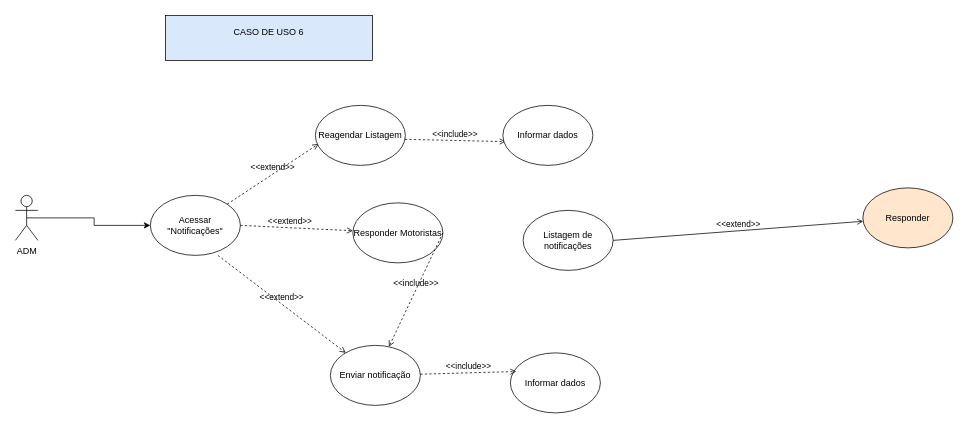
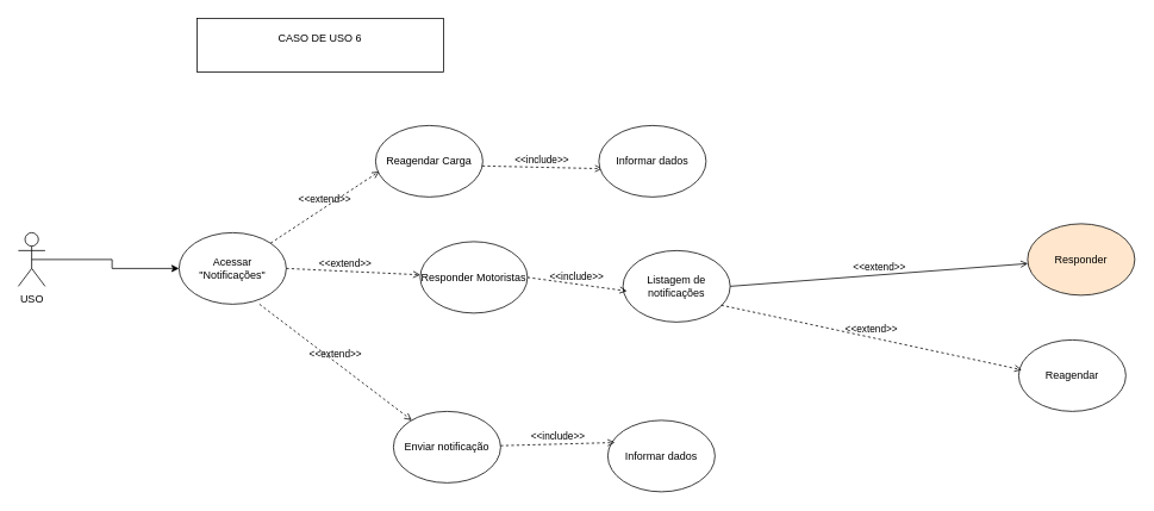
  <mxCell id="0" />
  <mxCell id="1" parent="0" />
- <mxCell id="2" value="ADM&lt;div&gt;&lt;br&gt;&lt;/div&gt;" style="shape=umlActor;verticalLabelPosition=bottom;verticalAlign=top;html=1;outlineConnect=0;" vertex="1" parent="1"><mxGeometry x="20" y="260" width="30" height="60" as="geometry" /></mxCell>
+ <mxCell id="2" value="USO&lt;div&gt;&lt;br&gt;&lt;/div&gt;" style="shape=umlActor;verticalLabelPosition=bottom;verticalAlign=top;html=1;outlineConnect=0;" vertex="1" parent="1"><mxGeometry x="20" y="260" width="30" height="60" as="geometry" /></mxCell>
  <mxCell id="3" style="edgeStyle=orthogonalEdgeStyle;rounded=0;orthogonalLoop=1;jettySize=auto;html=1;exitX=0.5;exitY=0.5;exitDx=0;exitDy=0;exitPerimeter=0;" edge="1" parent="1" source="2" target="5"><mxGeometry relative="1" as="geometry"><mxPoint x="-20" y="334" as="sourcePoint" /><mxPoint x="200" y="300" as="targetPoint" /></mxGeometry></mxCell>
- <mxCell id="4" value="CASO DE USO 6&lt;div&gt;&lt;br&gt;&lt;/div&gt;" style="rounded=0;whiteSpace=wrap;html=1;fillColor=#dae8fc;" vertex="1" parent="1"><mxGeometry x="220" y="20" width="276" height="60" as="geometry" /></mxCell>
+ <mxCell id="4" value="CASO DE USO 6&lt;div&gt;&lt;br&gt;&lt;/div&gt;" style="rounded=0;whiteSpace=wrap;html=1;" vertex="1" parent="1"><mxGeometry x="220" y="20" width="276" height="60" as="geometry" /></mxCell>
  <mxCell id="5" value="Acessar &quot;Notificações&quot;" style="ellipse;whiteSpace=wrap;html=1;" vertex="1" parent="1"><mxGeometry x="200" y="260" width="120" height="80" as="geometry" /></mxCell>
  <mxCell id="6" value="&amp;lt;&amp;lt;extend&amp;gt;&amp;gt;" style="html=1;verticalAlign=bottom;labelBackgroundColor=none;endArrow=open;endFill=0;dashed=1;rounded=0;exitX=1;exitY=0;exitDx=0;exitDy=0;entryX=0.035;entryY=0.643;entryDx=0;entryDy=0;entryPerimeter=0;" edge="1" parent="1" source="5" target="9"><mxGeometry width="160" relative="1" as="geometry"><mxPoint x="390" y="180" as="sourcePoint" /><mxPoint x="410" y="200" as="targetPoint" /></mxGeometry></mxCell>
  <mxCell id="7" value="&amp;lt;&amp;lt;extend&amp;gt;&amp;gt;" style="html=1;verticalAlign=bottom;labelBackgroundColor=none;endArrow=open;endFill=0;dashed=1;rounded=0;exitX=1;exitY=0.5;exitDx=0;exitDy=0;" edge="1" parent="1" source="5" target="10"><mxGeometry x="-0.125" width="160" relative="1" as="geometry"><mxPoint x="350" y="299.5" as="sourcePoint" /><mxPoint x="430" y="300" as="targetPoint" /><mxPoint as="offset" /></mxGeometry></mxCell>
  <mxCell id="8" value="&amp;lt;&amp;lt;extend&amp;gt;&amp;gt;" style="html=1;verticalAlign=bottom;labelBackgroundColor=none;endArrow=open;endFill=0;dashed=1;rounded=0;exitX=0.75;exitY=1;exitDx=0;exitDy=0;exitPerimeter=0;" edge="1" parent="1" source="5" target="11"><mxGeometry width="160" relative="1" as="geometry"><mxPoint x="440" y="460" as="sourcePoint" /><mxPoint x="420" y="390" as="targetPoint" /></mxGeometry></mxCell>
- <mxCell id="9" value="Reagendar Listagem" style="ellipse;whiteSpace=wrap;html=1;" vertex="1" parent="1"><mxGeometry x="420" y="140" width="120" height="80" as="geometry" /></mxCell>
+ <mxCell id="9" value="Reagendar Carga" style="ellipse;whiteSpace=wrap;html=1;" vertex="1" parent="1"><mxGeometry x="420" y="140" width="120" height="80" as="geometry" /></mxCell>
  <mxCell id="10" value="Responder Motoristas" style="ellipse;whiteSpace=wrap;html=1;" vertex="1" parent="1"><mxGeometry x="470" y="270" width="120" height="80" as="geometry" /></mxCell>
  <mxCell id="11" value="Enviar notificação" style="ellipse;whiteSpace=wrap;html=1;" vertex="1" parent="1"><mxGeometry x="440" y="460" width="120" height="80" as="geometry" /></mxCell>
  <mxCell id="12" value="&amp;lt;&amp;lt;include&amp;gt;&amp;gt;" style="html=1;verticalAlign=bottom;labelBackgroundColor=none;endArrow=open;endFill=0;dashed=1;rounded=0;exitX=0.995;exitY=0.566;exitDx=0;exitDy=0;exitPerimeter=0;entryX=0.032;entryY=0.604;entryDx=0;entryDy=0;entryPerimeter=0;" edge="1" parent="1" source="9" target="13"><mxGeometry width="160" relative="1" as="geometry"><mxPoint x="730" y="260" as="sourcePoint" /><mxPoint x="680" y="180" as="targetPoint" /></mxGeometry></mxCell>
  <mxCell id="13" value="Informar dados" style="ellipse;whiteSpace=wrap;html=1;" vertex="1" parent="1"><mxGeometry x="670" y="140" width="120" height="80" as="geometry" /></mxCell>
  <mxCell id="14" value="Listagem de notificações" style="ellipse;whiteSpace=wrap;html=1;" vertex="1" parent="1"><mxGeometry x="697" y="280" width="120" height="80" as="geometry" /></mxCell>
  <mxCell id="15" value="Informar dados" style="ellipse;whiteSpace=wrap;html=1;" vertex="1" parent="1"><mxGeometry x="680" y="470" width="120" height="80" as="geometry" /></mxCell>
- <mxCell id="16" value="&amp;lt;&amp;lt;include&amp;gt;&amp;gt;" style="html=1;verticalAlign=bottom;labelBackgroundColor=none;endArrow=open;endFill=0;dashed=1;rounded=0;exitX=1;exitY=0.5;exitDx=0;exitDy=0;" edge="1" parent="1" source="10" target="11"><mxGeometry width="160" relative="1" as="geometry"><mxPoint x="630" y="310" as="sourcePoint" /><mxPoint x="765" y="313" as="targetPoint" /></mxGeometry></mxCell>
+ <mxCell id="16" value="&amp;lt;&amp;lt;include&amp;gt;&amp;gt;" style="html=1;verticalAlign=bottom;labelBackgroundColor=none;endArrow=open;endFill=0;dashed=1;rounded=0;exitX=1;exitY=0.5;exitDx=0;exitDy=0;entryX=0.037;entryY=0.566;entryDx=0;entryDy=0;entryPerimeter=0;" edge="1" parent="1" source="10" target="14"><mxGeometry width="160" relative="1" as="geometry"><mxPoint x="630" y="310" as="sourcePoint" /><mxPoint x="765" y="313" as="targetPoint" /></mxGeometry></mxCell>
  <mxCell id="17" value="&amp;lt;&amp;lt;include&amp;gt;&amp;gt;" style="html=1;verticalAlign=bottom;labelBackgroundColor=none;endArrow=open;endFill=0;dashed=1;rounded=0;entryX=0.066;entryY=0.311;entryDx=0;entryDy=0;entryPerimeter=0;" edge="1" parent="1" source="11" target="15"><mxGeometry width="160" relative="1" as="geometry"><mxPoint x="620" y="400" as="sourcePoint" /><mxPoint x="755" y="403" as="targetPoint" /></mxGeometry></mxCell>
  <mxCell id="18" value="&amp;lt;&amp;lt;extend&amp;gt;&amp;gt;" style="html=1;verticalAlign=bottom;labelBackgroundColor=none;endArrow=open;endFill=0;dashed=0;rounded=0;exitX=1;exitY=0.5;exitDx=0;exitDy=0;" edge="1" parent="1" source="14" target="19"><mxGeometry width="160" relative="1" as="geometry"><mxPoint x="860" y="320" as="sourcePoint" /><mxPoint x="960" y="330" as="targetPoint" /></mxGeometry></mxCell>
  <mxCell id="19" value="Responder" style="ellipse;whiteSpace=wrap;html=1;fillColor=#ffe6cc;" vertex="1" parent="1"><mxGeometry x="1150" y="250" width="120" height="80" as="geometry" /></mxCell>
+ <mxCell id="20" value="Reagendar" style="ellipse;whiteSpace=wrap;html=1;" vertex="1" parent="1"><mxGeometry x="1140" y="380" width="120" height="80" as="geometry" /></mxCell>
+ <mxCell id="21" value="&amp;lt;&amp;lt;extend&amp;gt;&amp;gt;" style="html=1;verticalAlign=bottom;labelBackgroundColor=none;endArrow=open;endFill=0;dashed=1;rounded=0;exitX=0.916;exitY=0.764;exitDx=0;exitDy=0;exitPerimeter=0;entryX=0.029;entryY=0.419;entryDx=0;entryDy=0;entryPerimeter=0;" edge="1" parent="1" source="14" target="20"><mxGeometry width="160" relative="1" as="geometry"><mxPoint x="940" y="410" as="sourcePoint" /><mxPoint x="1263" y="410" as="targetPoint" /></mxGeometry></mxCell>
